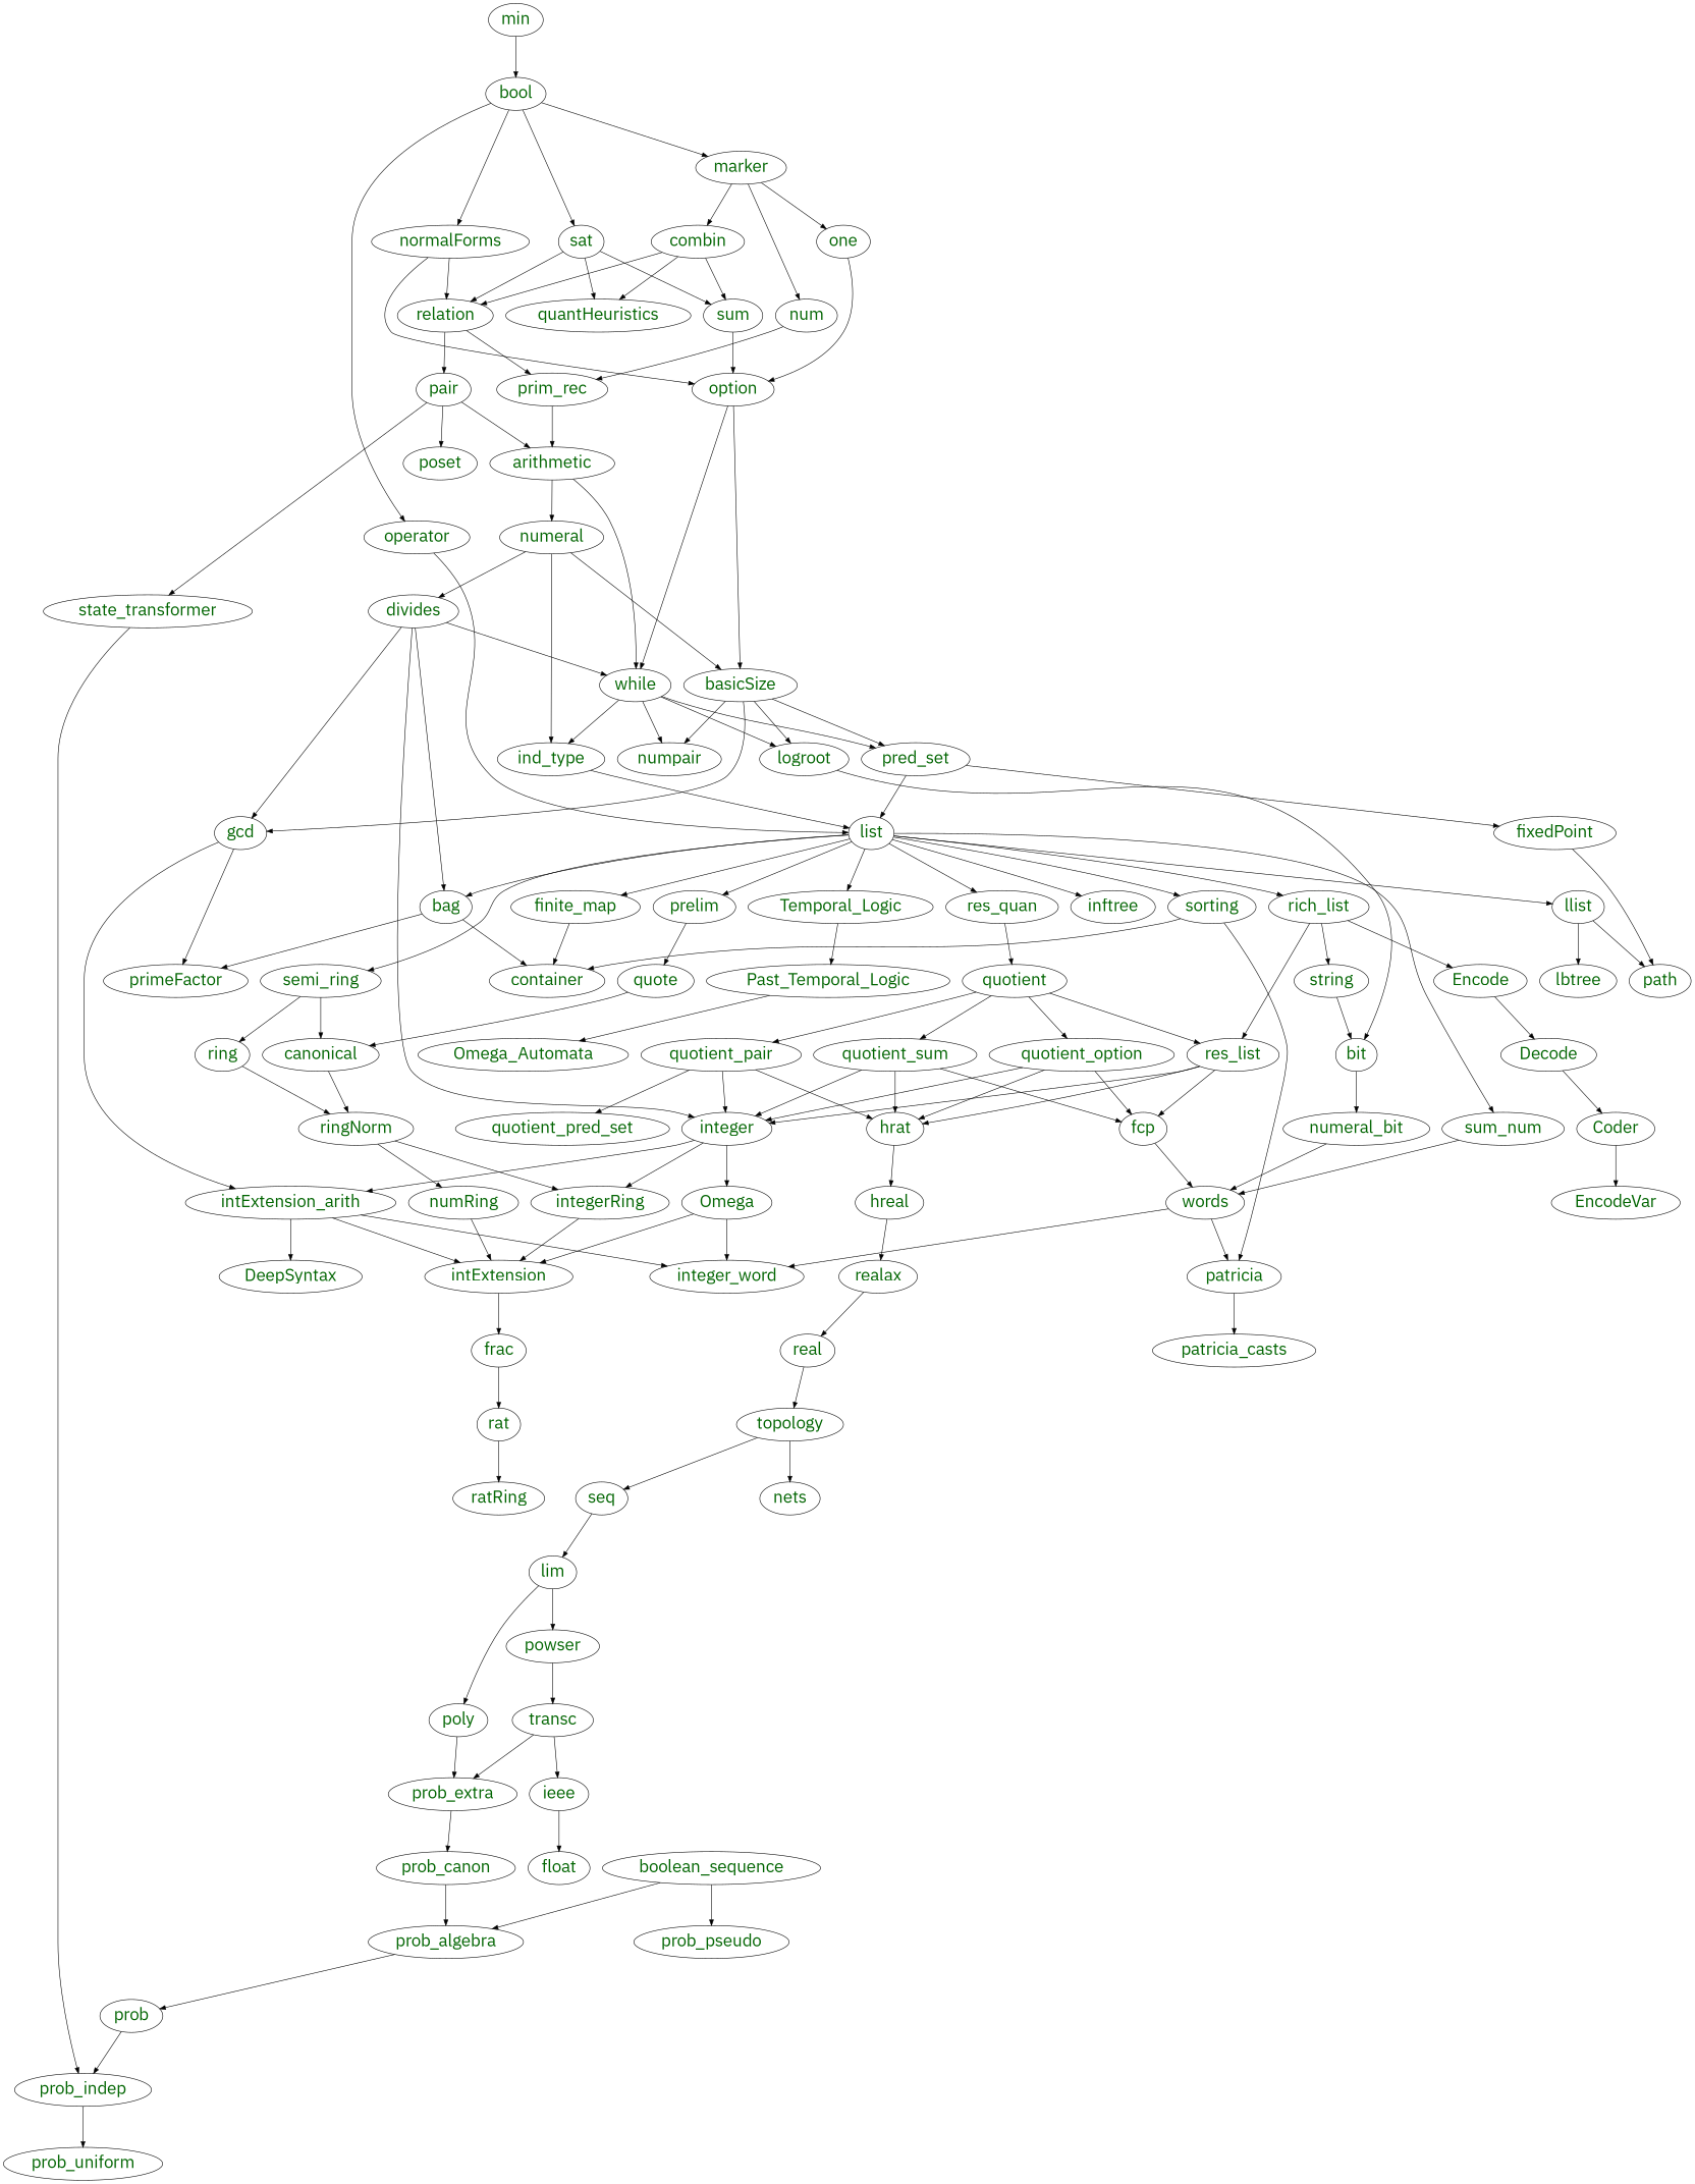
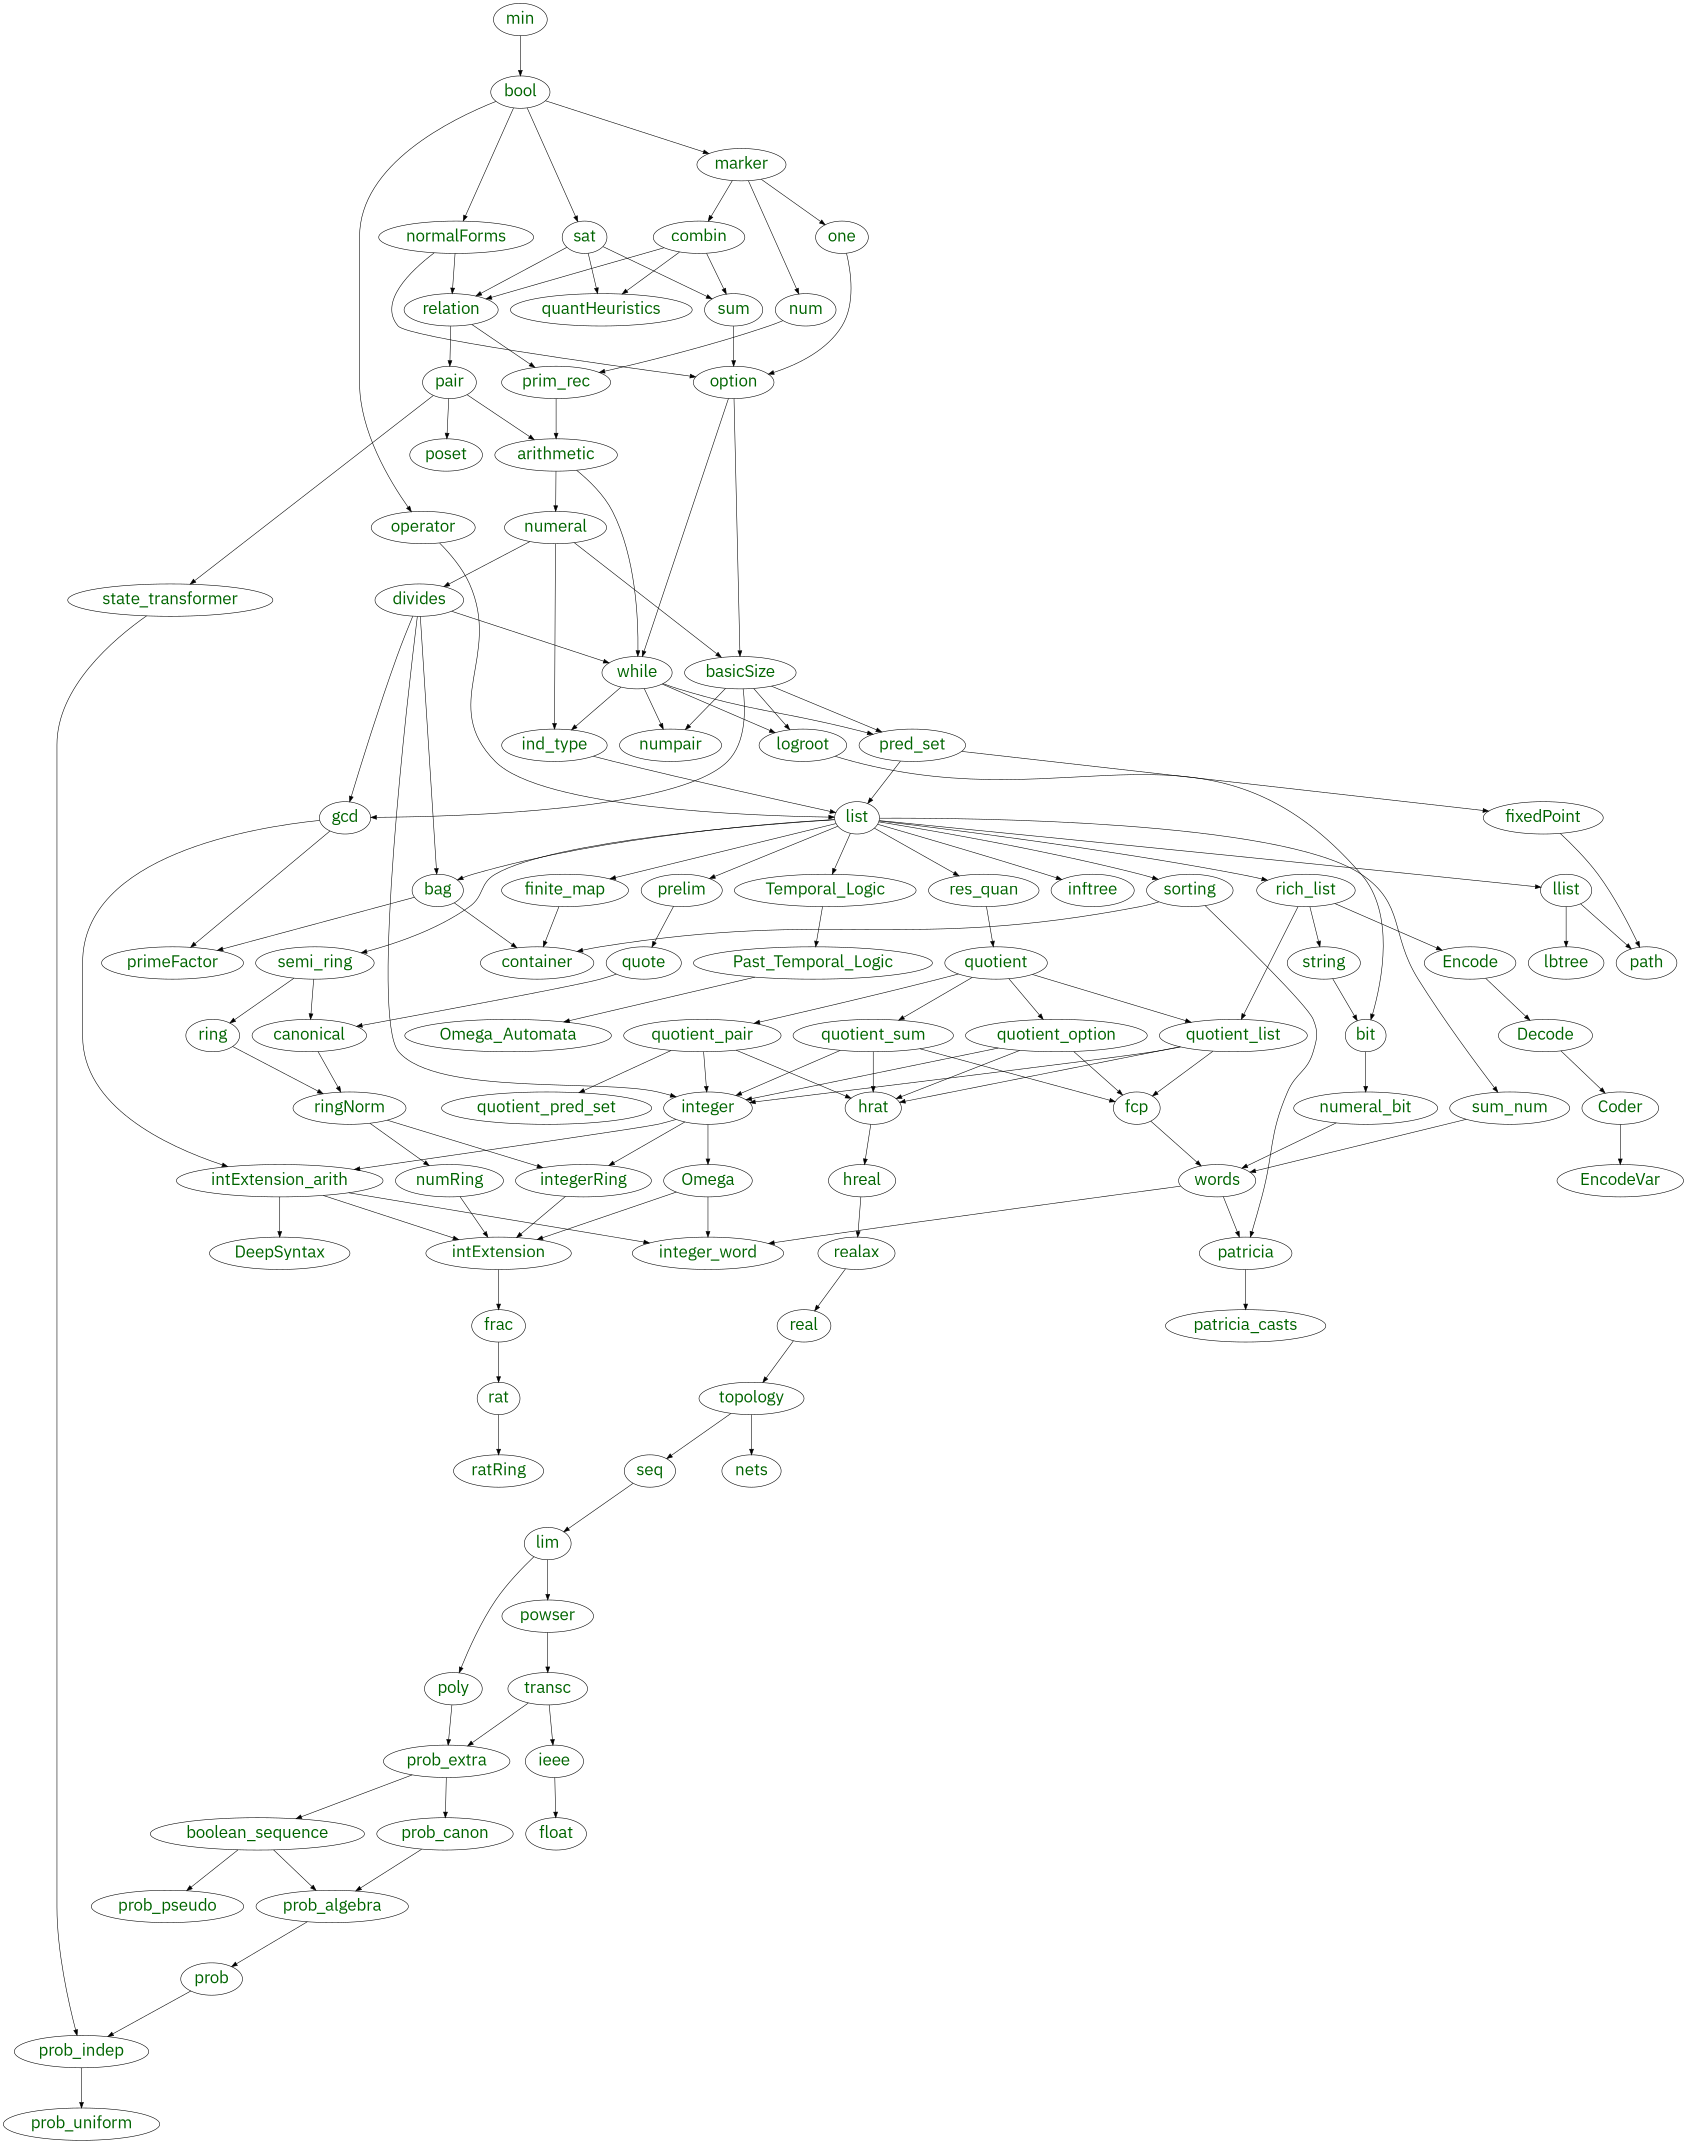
  digraph {
    fontname="IBM Plex Sans"
    nodesep=0.30
    ranksep=1.0
    node [fontcolor=darkgreen fontname="IBM Plex Sans" fontsize=30]
    edge [fontname="IBM Plex Sans"]
    finite_map
    container
    integerRing
    intExtension
    frac
    prelim
    quote
    canonical
    ringNorm
    numRing
    semi_ring
    ring
    rat
    ratRing
    Omega
    integer_word
    sorting
    patricia
    patricia_casts
    logroot
    bit
    numeral_bit
    string
    words
    fcp
    sum_num
    Temporal_Logic
    Past_Temporal_Logic
    Omega_Automata
    Encode
    Decode
    Coder
    EncodeVar
    ieee
    float
    bag
    primeFactor
    prob_canon
    prob_algebra
    prob
    prob_indep
    prob_uniform
    state_transformer
    gcd
    n45 [label=intExtension_arith]
    DeepSyntax
    divides
    integer
    while
    poly
    prob_extra
    boolean_sequence
    rich_list
-   quotient_list [label=res_list]
+   quotient_list
    hrat
    hreal
    quotient_option
    quotient_pair
    quotient_pred_set
    res_quan
    quotient
    quotient_sum
    realax
    real
    topology
    nets
    seq
    lim
    powser
    transc
    prob_pseudo
    fixedPoint
    path
    ind_type
    list
    inftree
    llist
    operator
    numpair
    pred_set
    pair
    poset
    arithmetic
    numeral
    num
    prim_rec
    relation
    basicSize
    normalForms
    option
    one
    sum
    lbtree
    marker
    combin
    quantHeuristics
    min
    bool
    sat
    finite_map -> container
    integerRing -> intExtension
    intExtension -> frac
    frac -> rat
    prelim -> quote
    quote -> canonical
    canonical -> ringNorm
    ringNorm -> integerRing
    ringNorm -> numRing
    numRing -> intExtension
    semi_ring -> canonical
    semi_ring -> ring
    ring -> ringNorm
    rat -> ratRing
    Omega -> intExtension
    Omega -> integer_word
    sorting -> container
    sorting -> patricia
    patricia -> patricia_casts
    logroot -> bit
    bit -> numeral_bit
    numeral_bit -> words
    string -> bit
    words -> integer_word
    words -> patricia
    fcp -> words
    sum_num -> words
    Temporal_Logic -> Past_Temporal_Logic
    Past_Temporal_Logic -> Omega_Automata
    Encode -> Decode
    Decode -> Coder
    Coder -> EncodeVar
    ieee -> float
    bag -> container
    bag -> primeFactor
    prob_canon -> prob_algebra
    prob_algebra -> prob
    prob -> prob_indep
    prob_indep -> prob_uniform
    state_transformer -> prob_indep
    gcd -> primeFactor
    gcd -> n45
    n45 -> intExtension
    n45 -> integer_word
    n45 -> DeepSyntax
    divides -> bag
    divides -> gcd
    divides -> integer
    divides -> while
    integer -> integerRing
    integer -> Omega
    integer -> n45
    while -> logroot
    while -> ind_type
    while -> numpair
    while -> pred_set
    poly -> prob_extra
    prob_extra -> prob_canon
+   prob_extra -> boolean_sequence
    boolean_sequence -> prob_algebra
    boolean_sequence -> prob_pseudo
    rich_list -> string
    rich_list -> Encode
    rich_list -> quotient_list
    quotient_list -> fcp
    quotient_list -> integer
    quotient_list -> hrat
    hrat -> hreal
    hreal -> realax
    quotient_option -> fcp
    quotient_option -> integer
    quotient_option -> hrat
    quotient_pair -> integer
    quotient_pair -> hrat
    quotient_pair -> quotient_pred_set
    res_quan -> quotient
    quotient -> quotient_list
    quotient -> quotient_option
    quotient -> quotient_pair
    quotient -> quotient_sum
    quotient_sum -> fcp
    quotient_sum -> integer
    quotient_sum -> hrat
    realax -> real
    real -> topology
    topology -> nets
    topology -> seq
    seq -> lim
    lim -> poly
    lim -> powser
    powser -> transc
    transc -> ieee
    transc -> prob_extra
    fixedPoint -> path
    ind_type -> list
    list -> finite_map
    list -> prelim
    list -> semi_ring
    list -> sorting
    list -> sum_num
    list -> Temporal_Logic
    list -> bag
    list -> rich_list
    list -> res_quan
    list -> inftree
    list -> llist
    llist -> path
    llist -> lbtree
    operator -> list
    pred_set -> fixedPoint
    pred_set -> list
    pair -> state_transformer
    pair -> poset
    pair -> arithmetic
    arithmetic -> while
    arithmetic -> numeral
    numeral -> divides
    numeral -> ind_type
    numeral -> basicSize
    num -> prim_rec
    prim_rec -> arithmetic
    relation -> pair
    relation -> prim_rec
    basicSize -> logroot
    basicSize -> gcd
    basicSize -> numpair
    basicSize -> pred_set
    normalForms -> relation
    normalForms -> option
    option -> while
    option -> basicSize
    one -> option
    sum -> option
    marker -> num
    marker -> one
    marker -> combin
    combin -> relation
    combin -> sum
    combin -> quantHeuristics
    min -> bool
    bool -> operator
    bool -> normalForms
    bool -> marker
    bool -> sat
    sat -> relation
    sat -> sum
    sat -> quantHeuristics
  }
